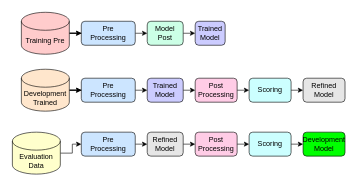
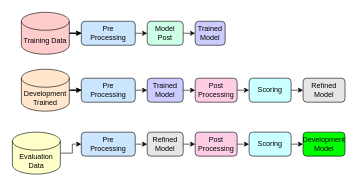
  <mxCell id="0" />
  <mxCell id="1" parent="0" />
  <mxCell id="2" style="edgeStyle=orthogonalEdgeStyle;rounded=0;orthogonalLoop=1;jettySize=auto;html=1;exitX=1;exitY=0.5;exitDx=0;exitDy=0;entryX=0;entryY=0.5;entryDx=0;entryDy=0;" parent="1" target="4" edge="1"><mxGeometry relative="1" as="geometry"><mxPoint x="115" y="55" as="sourcePoint" /></mxGeometry></mxCell>
  <mxCell id="3" style="edgeStyle=orthogonalEdgeStyle;rounded=0;orthogonalLoop=1;jettySize=auto;html=1;exitX=1;exitY=0.5;exitDx=0;exitDy=0;entryX=0;entryY=0.5;entryDx=0;entryDy=0;" parent="1" source="4" target="6" edge="1"><mxGeometry relative="1" as="geometry" /></mxCell>
  <mxCell id="4" value="Pre&lt;div&gt;Processing&lt;/div&gt;" style="rounded=1;whiteSpace=wrap;html=1;fillColor=#CCE5FF;" parent="1" vertex="1"><mxGeometry x="135" y="35" width="90" height="40" as="geometry" /></mxCell>
  <mxCell id="5" style="edgeStyle=orthogonalEdgeStyle;rounded=0;orthogonalLoop=1;jettySize=auto;html=1;exitX=1;exitY=0.5;exitDx=0;exitDy=0;entryX=0;entryY=0.5;entryDx=0;entryDy=0;" parent="1" source="6" target="7" edge="1"><mxGeometry relative="1" as="geometry" /></mxCell>
  <mxCell id="6" value="Model&lt;div&gt;Post&lt;/div&gt;" style="rounded=1;whiteSpace=wrap;html=1;fillColor=#CCFFE6;" parent="1" vertex="1"><mxGeometry x="245" y="35" width="60" height="40" as="geometry" /></mxCell>
  <mxCell id="7" value="Trained Model" style="rounded=1;whiteSpace=wrap;html=1;fillColor=#CCCCFF;" parent="1" vertex="1"><mxGeometry x="325" y="35" width="50" height="40" as="geometry" /></mxCell>
  <mxCell id="8" value="" style="edgeStyle=orthogonalEdgeStyle;rounded=0;orthogonalLoop=1;jettySize=auto;html=1;" parent="1" source="9" target="4" edge="1"><mxGeometry relative="1" as="geometry" /></mxCell>
- <mxCell id="9" value="Training Pre" style="shape=cylinder3;whiteSpace=wrap;html=1;boundedLbl=1;backgroundOutline=1;size=15;fillColor=#FFCCCC;" parent="1" vertex="1"><mxGeometry y="20" width="80" height="70" as="geometry" x="35" /></mxCell>
+ <mxCell id="9" value="Training Data" style="shape=cylinder3;whiteSpace=wrap;html=1;boundedLbl=1;backgroundOutline=1;size=15;fillColor=#FFCCCC;" parent="1" vertex="1"><mxGeometry y="20" width="80" height="70" as="geometry" x="35" /></mxCell>
  <mxCell id="10" style="edgeStyle=orthogonalEdgeStyle;rounded=0;orthogonalLoop=1;jettySize=auto;html=1;exitX=1;exitY=0.5;exitDx=0;exitDy=0;entryX=0;entryY=0.5;entryDx=0;entryDy=0;" parent="1" target="12" edge="1"><mxGeometry relative="1" as="geometry"><mxPoint x="115" y="150" as="sourcePoint" /></mxGeometry></mxCell>
  <mxCell id="11" style="edgeStyle=orthogonalEdgeStyle;rounded=0;orthogonalLoop=1;jettySize=auto;html=1;exitX=1;exitY=0.5;exitDx=0;exitDy=0;entryX=0;entryY=0.5;entryDx=0;entryDy=0;" parent="1" source="12" target="14" edge="1"><mxGeometry relative="1" as="geometry" /></mxCell>
  <mxCell id="12" value="Pre&lt;div&gt;Processing&lt;/div&gt;" style="rounded=1;whiteSpace=wrap;html=1;fillColor=#CCE5FF;" parent="1" vertex="1"><mxGeometry x="135" y="130" width="90" height="40" as="geometry" /></mxCell>
  <mxCell id="13" style="edgeStyle=orthogonalEdgeStyle;rounded=0;orthogonalLoop=1;jettySize=auto;html=1;exitX=1;exitY=0.5;exitDx=0;exitDy=0;entryX=0;entryY=0.5;entryDx=0;entryDy=0;" parent="1" source="14" target="16" edge="1"><mxGeometry relative="1" as="geometry" /></mxCell>
  <mxCell id="14" value="Trained Model" style="rounded=1;whiteSpace=wrap;html=1;fillColor=#CCCCFF;" parent="1" vertex="1"><mxGeometry x="245" y="130" width="60" height="40" as="geometry" /></mxCell>
  <mxCell id="15" style="edgeStyle=orthogonalEdgeStyle;rounded=0;orthogonalLoop=1;jettySize=auto;html=1;exitX=1;exitY=0.5;exitDx=0;exitDy=0;entryX=0;entryY=0.5;entryDx=0;entryDy=0;" parent="1" source="16" target="20" edge="1"><mxGeometry relative="1" as="geometry" /></mxCell>
  <mxCell id="16" value="Post&lt;div&gt;Processing&lt;/div&gt;" style="rounded=1;whiteSpace=wrap;html=1;fillColor=#FFCCE6;" parent="1" vertex="1"><mxGeometry x="325" y="130" width="70" height="40" as="geometry" /></mxCell>
  <mxCell id="17" value="" style="edgeStyle=orthogonalEdgeStyle;rounded=0;orthogonalLoop=1;jettySize=auto;html=1;" parent="1" source="18" target="12" edge="1"><mxGeometry relative="1" as="geometry" /></mxCell>
  <mxCell id="18" value="Development Trained" style="shape=cylinder3;whiteSpace=wrap;html=1;boundedLbl=1;backgroundOutline=1;size=15;fillColor=#FFE6CC;" parent="1" vertex="1"><mxGeometry y="115" width="80" height="70" as="geometry" x="35" /></mxCell>
  <mxCell id="19" style="edgeStyle=orthogonalEdgeStyle;rounded=0;orthogonalLoop=1;jettySize=auto;html=1;exitX=1;exitY=0.5;exitDx=0;exitDy=0;entryX=0;entryY=0.5;entryDx=0;entryDy=0;" parent="1" source="20" target="31" edge="1"><mxGeometry relative="1" as="geometry" /></mxCell>
  <mxCell id="20" value="Scoring" style="rounded=1;whiteSpace=wrap;html=1;fillColor=#CCFFFF;" parent="1" vertex="1"><mxGeometry x="415" y="130" width="70" height="40" as="geometry" /></mxCell>
  <mxCell id="21" style="edgeStyle=orthogonalEdgeStyle;rounded=0;orthogonalLoop=1;jettySize=auto;html=1;exitX=1;exitY=0.5;exitDx=0;exitDy=0;entryX=0;entryY=0.5;entryDx=0;entryDy=0;" parent="1" source="22" target="24" edge="1"><mxGeometry relative="1" as="geometry" /></mxCell>
  <mxCell id="22" value="Pre&lt;div&gt;Processing&lt;/div&gt;" style="rounded=1;whiteSpace=wrap;html=1;fillColor=#CCE5FF;" parent="1" vertex="1"><mxGeometry x="135" y="220" width="90" height="40" as="geometry" /></mxCell>
  <mxCell id="23" style="edgeStyle=orthogonalEdgeStyle;rounded=0;orthogonalLoop=1;jettySize=auto;html=1;exitX=1;exitY=0.5;exitDx=0;exitDy=0;entryX=0;entryY=0.5;entryDx=0;entryDy=0;" parent="1" source="24" target="26" edge="1"><mxGeometry relative="1" as="geometry" /></mxCell>
  <mxCell id="24" value="Refined Model" style="rounded=1;whiteSpace=wrap;html=1;fillColor=#E6E6E6;" parent="1" vertex="1"><mxGeometry x="245" y="220" width="60" height="40" as="geometry" /></mxCell>
  <mxCell id="25" style="edgeStyle=orthogonalEdgeStyle;rounded=0;orthogonalLoop=1;jettySize=auto;html=1;exitX=1;exitY=0.5;exitDx=0;exitDy=0;entryX=0;entryY=0.5;entryDx=0;entryDy=0;" parent="1" source="26" target="30" edge="1"><mxGeometry relative="1" as="geometry" /></mxCell>
  <mxCell id="26" value="Post&lt;div&gt;Processing&lt;/div&gt;" style="rounded=1;whiteSpace=wrap;html=1;fillColor=#FFCCE6;" parent="1" vertex="1"><mxGeometry x="325" y="220" width="70" height="40" as="geometry" /></mxCell>
  <mxCell id="27" value="" style="edgeStyle=orthogonalEdgeStyle;rounded=0;orthogonalLoop=1;jettySize=auto;html=1;" parent="1" source="28" target="22" edge="1"><mxGeometry relative="1" as="geometry" /></mxCell>
  <mxCell id="28" value="Evaluation Data" style="shape=cylinder3;whiteSpace=wrap;html=1;boundedLbl=1;backgroundOutline=1;size=15;fillColor=#FFFFCC;" parent="1" vertex="1"><mxGeometry x="20" y="220" width="80" height="70" as="geometry" /></mxCell>
  <mxCell id="29" style="edgeStyle=orthogonalEdgeStyle;rounded=0;orthogonalLoop=1;jettySize=auto;html=1;exitX=1;exitY=0.5;exitDx=0;exitDy=0;entryX=0;entryY=0.5;entryDx=0;entryDy=0;" parent="1" source="30" target="32" edge="1"><mxGeometry relative="1" as="geometry" /></mxCell>
  <mxCell id="30" value="Scoring" style="rounded=1;whiteSpace=wrap;html=1;fillColor=#CCFFFF;" parent="1" vertex="1"><mxGeometry x="415" y="220" width="70" height="40" as="geometry" /></mxCell>
  <mxCell id="31" value="Refined Model" style="rounded=1;whiteSpace=wrap;html=1;fillColor=#E6E6E6;" parent="1" vertex="1"><mxGeometry x="505" y="130" width="70" height="40" as="geometry" /></mxCell>
  <mxCell id="32" value="Development Model" style="rounded=1;whiteSpace=wrap;html=1;fillColor=#00FF00;" parent="1" vertex="1"><mxGeometry x="505" y="220" width="70" height="40" as="geometry" /></mxCell>
